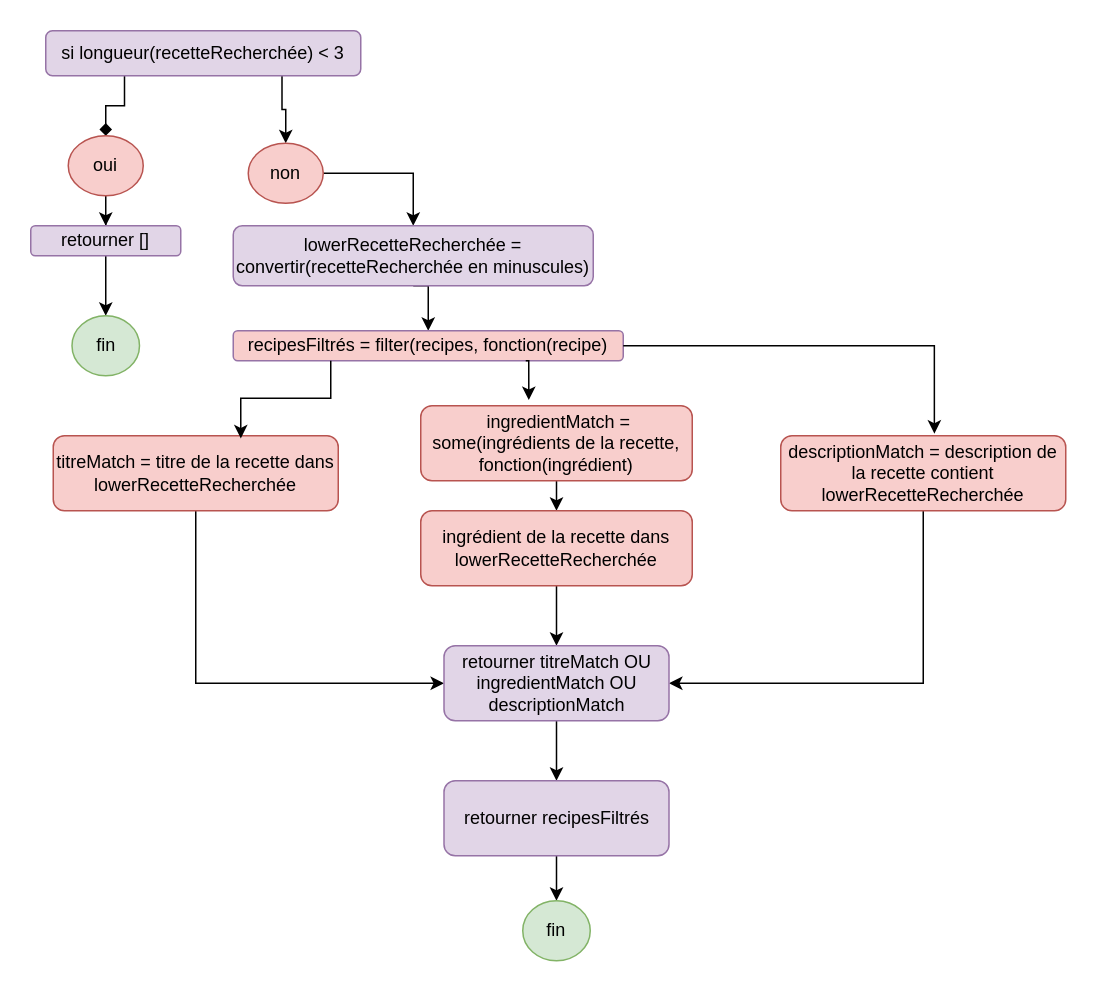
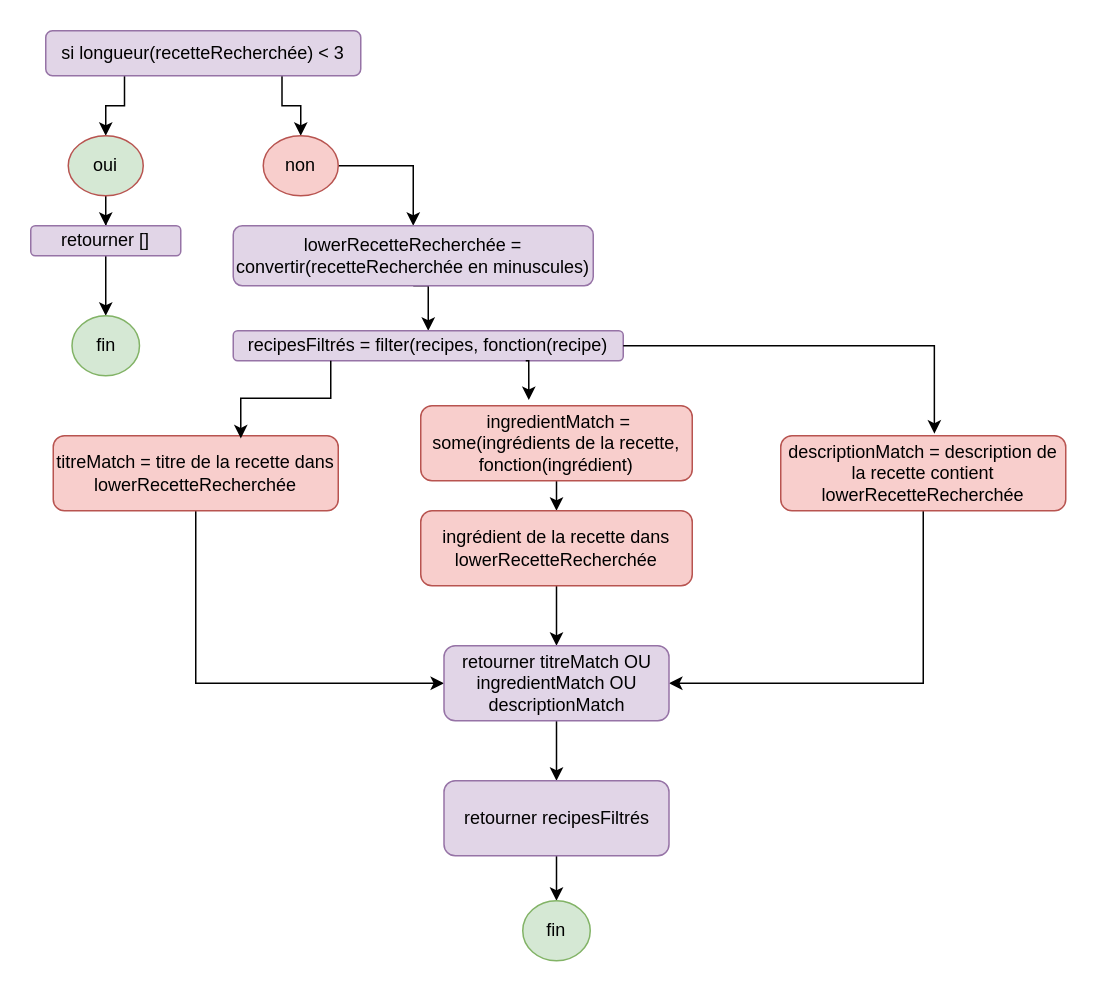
  <mxCell id="0" />
  <mxCell id="1" parent="0" />
- <mxCell id="2" style="edgeStyle=orthogonalEdgeStyle;rounded=0;orthogonalLoop=1;jettySize=auto;html=1;exitX=0.25;exitY=1;exitDx=0;exitDy=0;entryX=0.5;entryY=0;entryDx=0;entryDy=0;endArrow=diamond;" edge="1" parent="1" source="4" target="6"><mxGeometry relative="1" as="geometry" /></mxCell>
+ <mxCell id="2" style="edgeStyle=orthogonalEdgeStyle;rounded=0;orthogonalLoop=1;jettySize=auto;html=1;exitX=0.25;exitY=1;exitDx=0;exitDy=0;entryX=0.5;entryY=0;entryDx=0;entryDy=0;" edge="1" parent="1" source="4" target="6"><mxGeometry relative="1" as="geometry" /></mxCell>
  <mxCell id="3" style="edgeStyle=orthogonalEdgeStyle;rounded=0;orthogonalLoop=1;jettySize=auto;html=1;exitX=0.75;exitY=1;exitDx=0;exitDy=0;entryX=0.5;entryY=0;entryDx=0;entryDy=0;" edge="1" parent="1" source="4" target="8"><mxGeometry relative="1" as="geometry" /></mxCell>
  <mxCell id="4" value="si longueur(recetteRecherchée) &amp;lt; 3" style="rounded=1;whiteSpace=wrap;html=1;fillColor=#e1d5e7;strokeColor=#9673a6;" vertex="1" parent="1"><mxGeometry x="30" y="20" width="210" height="30" as="geometry" /></mxCell>
  <mxCell id="5" style="edgeStyle=orthogonalEdgeStyle;rounded=0;orthogonalLoop=1;jettySize=auto;html=1;exitX=0.5;exitY=1;exitDx=0;exitDy=0;" edge="1" parent="1" source="6" target="10"><mxGeometry relative="1" as="geometry" /></mxCell>
- <mxCell id="6" value="oui" style="ellipse;whiteSpace=wrap;html=1;fillColor=#f8cecc;strokeColor=#b85450;" vertex="1" parent="1"><mxGeometry x="45" y="90" width="50" height="40" as="geometry" /></mxCell>
+ <mxCell id="6" value="oui" style="ellipse;whiteSpace=wrap;html=1;fillColor=#d5e8d4;strokeColor=#b85450;" vertex="1" parent="1"><mxGeometry x="45" y="90" width="50" height="40" as="geometry" /></mxCell>
  <mxCell id="7" style="edgeStyle=orthogonalEdgeStyle;rounded=0;orthogonalLoop=1;jettySize=auto;html=1;exitX=1;exitY=0.5;exitDx=0;exitDy=0;entryX=0.5;entryY=0;entryDx=0;entryDy=0;" edge="1" parent="1" source="8" target="13"><mxGeometry relative="1" as="geometry" /></mxCell>
- <mxCell id="8" value="non" style="ellipse;whiteSpace=wrap;html=1;fillColor=#f8cecc;strokeColor=#b85450;" vertex="1" parent="1"><mxGeometry x="165" y="95" width="50" height="40" as="geometry" /></mxCell>
+ <mxCell id="8" value="non" style="ellipse;whiteSpace=wrap;html=1;fillColor=#f8cecc;strokeColor=#b85450;" vertex="1" parent="1"><mxGeometry x="175" y="90" width="50" height="40" as="geometry" /></mxCell>
  <mxCell id="9" style="edgeStyle=orthogonalEdgeStyle;rounded=0;orthogonalLoop=1;jettySize=auto;html=1;exitX=0.5;exitY=1;exitDx=0;exitDy=0;" edge="1" parent="1" source="10" target="11"><mxGeometry relative="1" as="geometry" /></mxCell>
  <mxCell id="10" value="retourner []" style="rounded=1;whiteSpace=wrap;html=1;fillColor=#e1d5e7;strokeColor=#9673a6;" vertex="1" parent="1"><mxGeometry x="20" y="150" width="100" height="20" as="geometry" /></mxCell>
  <mxCell id="11" value="fin" style="ellipse;whiteSpace=wrap;html=1;fillColor=#d5e8d4;strokeColor=#82b366;" vertex="1" parent="1"><mxGeometry x="47.5" y="210" width="45" height="40" as="geometry" /></mxCell>
  <mxCell id="12" style="edgeStyle=orthogonalEdgeStyle;rounded=0;orthogonalLoop=1;jettySize=auto;html=1;exitX=0.5;exitY=1;exitDx=0;exitDy=0;entryX=0.5;entryY=0;entryDx=0;entryDy=0;" edge="1" parent="1" source="13" target="14"><mxGeometry relative="1" as="geometry" /></mxCell>
  <mxCell id="13" value="lowerRecetteRecherchée = convertir(recetteRecherchée en minuscules)" style="rounded=1;whiteSpace=wrap;html=1;fillColor=#e1d5e7;strokeColor=#9673a6;" vertex="1" parent="1"><mxGeometry x="155" y="150" width="240" height="40" as="geometry" /></mxCell>
- <mxCell id="14" value="&lt;span style=&quot;text-align: left;&quot;&gt;recipesFiltrés = filter(recipes, fonction(recipe)&lt;/span&gt;" style="rounded=1;whiteSpace=wrap;html=1;fillColor=#f8cecc;strokeColor=#9673a6;" vertex="1" parent="1"><mxGeometry x="155" y="220" width="260" height="20" as="geometry" /></mxCell>
+ <mxCell id="14" value="&lt;span style=&quot;text-align: left;&quot;&gt;recipesFiltrés = filter(recipes, fonction(recipe)&lt;/span&gt;" style="rounded=1;whiteSpace=wrap;html=1;fillColor=#e1d5e7;strokeColor=#9673a6;" vertex="1" parent="1"><mxGeometry x="155" y="220" width="260" height="20" as="geometry" /></mxCell>
  <mxCell id="15" style="edgeStyle=orthogonalEdgeStyle;rounded=0;orthogonalLoop=1;jettySize=auto;html=1;exitX=0.5;exitY=1;exitDx=0;exitDy=0;entryX=0;entryY=0.5;entryDx=0;entryDy=0;" edge="1" parent="1" source="16" target="27"><mxGeometry relative="1" as="geometry" /></mxCell>
  <mxCell id="16" value="&lt;span style=&quot;text-align: left;&quot;&gt;titreMatch = titre de la recette dans lowerRecetteRecherchée&lt;/span&gt;" style="rounded=1;whiteSpace=wrap;html=1;fillColor=#f8cecc;strokeColor=#b85450;" vertex="1" parent="1"><mxGeometry x="35" y="290" width="190" height="50" as="geometry" /></mxCell>
  <mxCell id="17" style="edgeStyle=orthogonalEdgeStyle;rounded=0;orthogonalLoop=1;jettySize=auto;html=1;exitX=0.5;exitY=1;exitDx=0;exitDy=0;entryX=0.5;entryY=0;entryDx=0;entryDy=0;" edge="1" parent="1" source="18" target="22"><mxGeometry relative="1" as="geometry" /></mxCell>
  <mxCell id="18" value="&amp;nbsp;ingredientMatch = some(ingrédients de la recette, fonction(ingrédient)" style="rounded=1;whiteSpace=wrap;html=1;fillColor=#f8cecc;strokeColor=#b85450;" vertex="1" parent="1"><mxGeometry x="280" y="270" width="181" height="50" as="geometry" /></mxCell>
  <mxCell id="19" style="edgeStyle=orthogonalEdgeStyle;rounded=0;orthogonalLoop=1;jettySize=auto;html=1;exitX=0.5;exitY=1;exitDx=0;exitDy=0;entryX=1;entryY=0.5;entryDx=0;entryDy=0;" edge="1" parent="1" source="20" target="27"><mxGeometry relative="1" as="geometry" /></mxCell>
  <mxCell id="20" value="descriptionMatch = description de la recette contient lowerRecetteRecherchée" style="rounded=1;whiteSpace=wrap;html=1;fillColor=#f8cecc;strokeColor=#b85450;" vertex="1" parent="1"><mxGeometry x="520" y="290" width="190" height="50" as="geometry" /></mxCell>
  <mxCell id="21" style="edgeStyle=orthogonalEdgeStyle;rounded=0;orthogonalLoop=1;jettySize=auto;html=1;exitX=0.5;exitY=1;exitDx=0;exitDy=0;entryX=0.5;entryY=0;entryDx=0;entryDy=0;" edge="1" parent="1" source="22" target="27"><mxGeometry relative="1" as="geometry" /></mxCell>
  <mxCell id="22" value="ingrédient de la recette dans lowerRecetteRecherchée" style="rounded=1;whiteSpace=wrap;html=1;fillColor=#f8cecc;strokeColor=#b85450;" vertex="1" parent="1"><mxGeometry x="280" y="340" width="181" height="50" as="geometry" /></mxCell>
  <mxCell id="23" style="edgeStyle=orthogonalEdgeStyle;rounded=0;orthogonalLoop=1;jettySize=auto;html=1;exitX=1;exitY=0.5;exitDx=0;exitDy=0;entryX=0.539;entryY=-0.028;entryDx=0;entryDy=0;entryPerimeter=0;" edge="1" parent="1" source="14" target="20"><mxGeometry relative="1" as="geometry" /></mxCell>
  <mxCell id="24" style="edgeStyle=orthogonalEdgeStyle;rounded=0;orthogonalLoop=1;jettySize=auto;html=1;exitX=0.75;exitY=1;exitDx=0;exitDy=0;entryX=0.398;entryY=-0.076;entryDx=0;entryDy=0;entryPerimeter=0;" edge="1" parent="1" source="14" target="18"><mxGeometry relative="1" as="geometry" /></mxCell>
  <mxCell id="25" style="edgeStyle=orthogonalEdgeStyle;rounded=0;orthogonalLoop=1;jettySize=auto;html=1;exitX=0.25;exitY=1;exitDx=0;exitDy=0;entryX=0.658;entryY=0.036;entryDx=0;entryDy=0;entryPerimeter=0;" edge="1" parent="1" source="14" target="16"><mxGeometry relative="1" as="geometry" /></mxCell>
  <mxCell id="26" style="edgeStyle=orthogonalEdgeStyle;rounded=0;orthogonalLoop=1;jettySize=auto;html=1;exitX=0.5;exitY=1;exitDx=0;exitDy=0;entryX=0.5;entryY=0;entryDx=0;entryDy=0;" edge="1" parent="1" source="27" target="29"><mxGeometry relative="1" as="geometry" /></mxCell>
  <mxCell id="27" value="&lt;span style=&quot;text-align: left;&quot;&gt;retourner titreMatch OU ingredientMatch OU descriptionMatch&lt;/span&gt;" style="rounded=1;whiteSpace=wrap;html=1;fillColor=#e1d5e7;strokeColor=#9673a6;" vertex="1" parent="1"><mxGeometry x="295.5" y="430" width="150" height="50" as="geometry" /></mxCell>
  <mxCell id="28" style="edgeStyle=orthogonalEdgeStyle;rounded=0;orthogonalLoop=1;jettySize=auto;html=1;exitX=0.5;exitY=1;exitDx=0;exitDy=0;entryX=0.5;entryY=0;entryDx=0;entryDy=0;" edge="1" parent="1" source="29" target="30"><mxGeometry relative="1" as="geometry" /></mxCell>
  <mxCell id="29" value="retourner recipesFiltrés" style="rounded=1;whiteSpace=wrap;html=1;fillColor=#e1d5e7;strokeColor=#9673a6;" vertex="1" parent="1"><mxGeometry x="295.5" y="520" width="150" height="50" as="geometry" /></mxCell>
  <mxCell id="30" value="fin" style="ellipse;whiteSpace=wrap;html=1;fillColor=#d5e8d4;strokeColor=#82b366;" vertex="1" parent="1"><mxGeometry x="348" y="600" width="45" height="40" as="geometry" /></mxCell>
